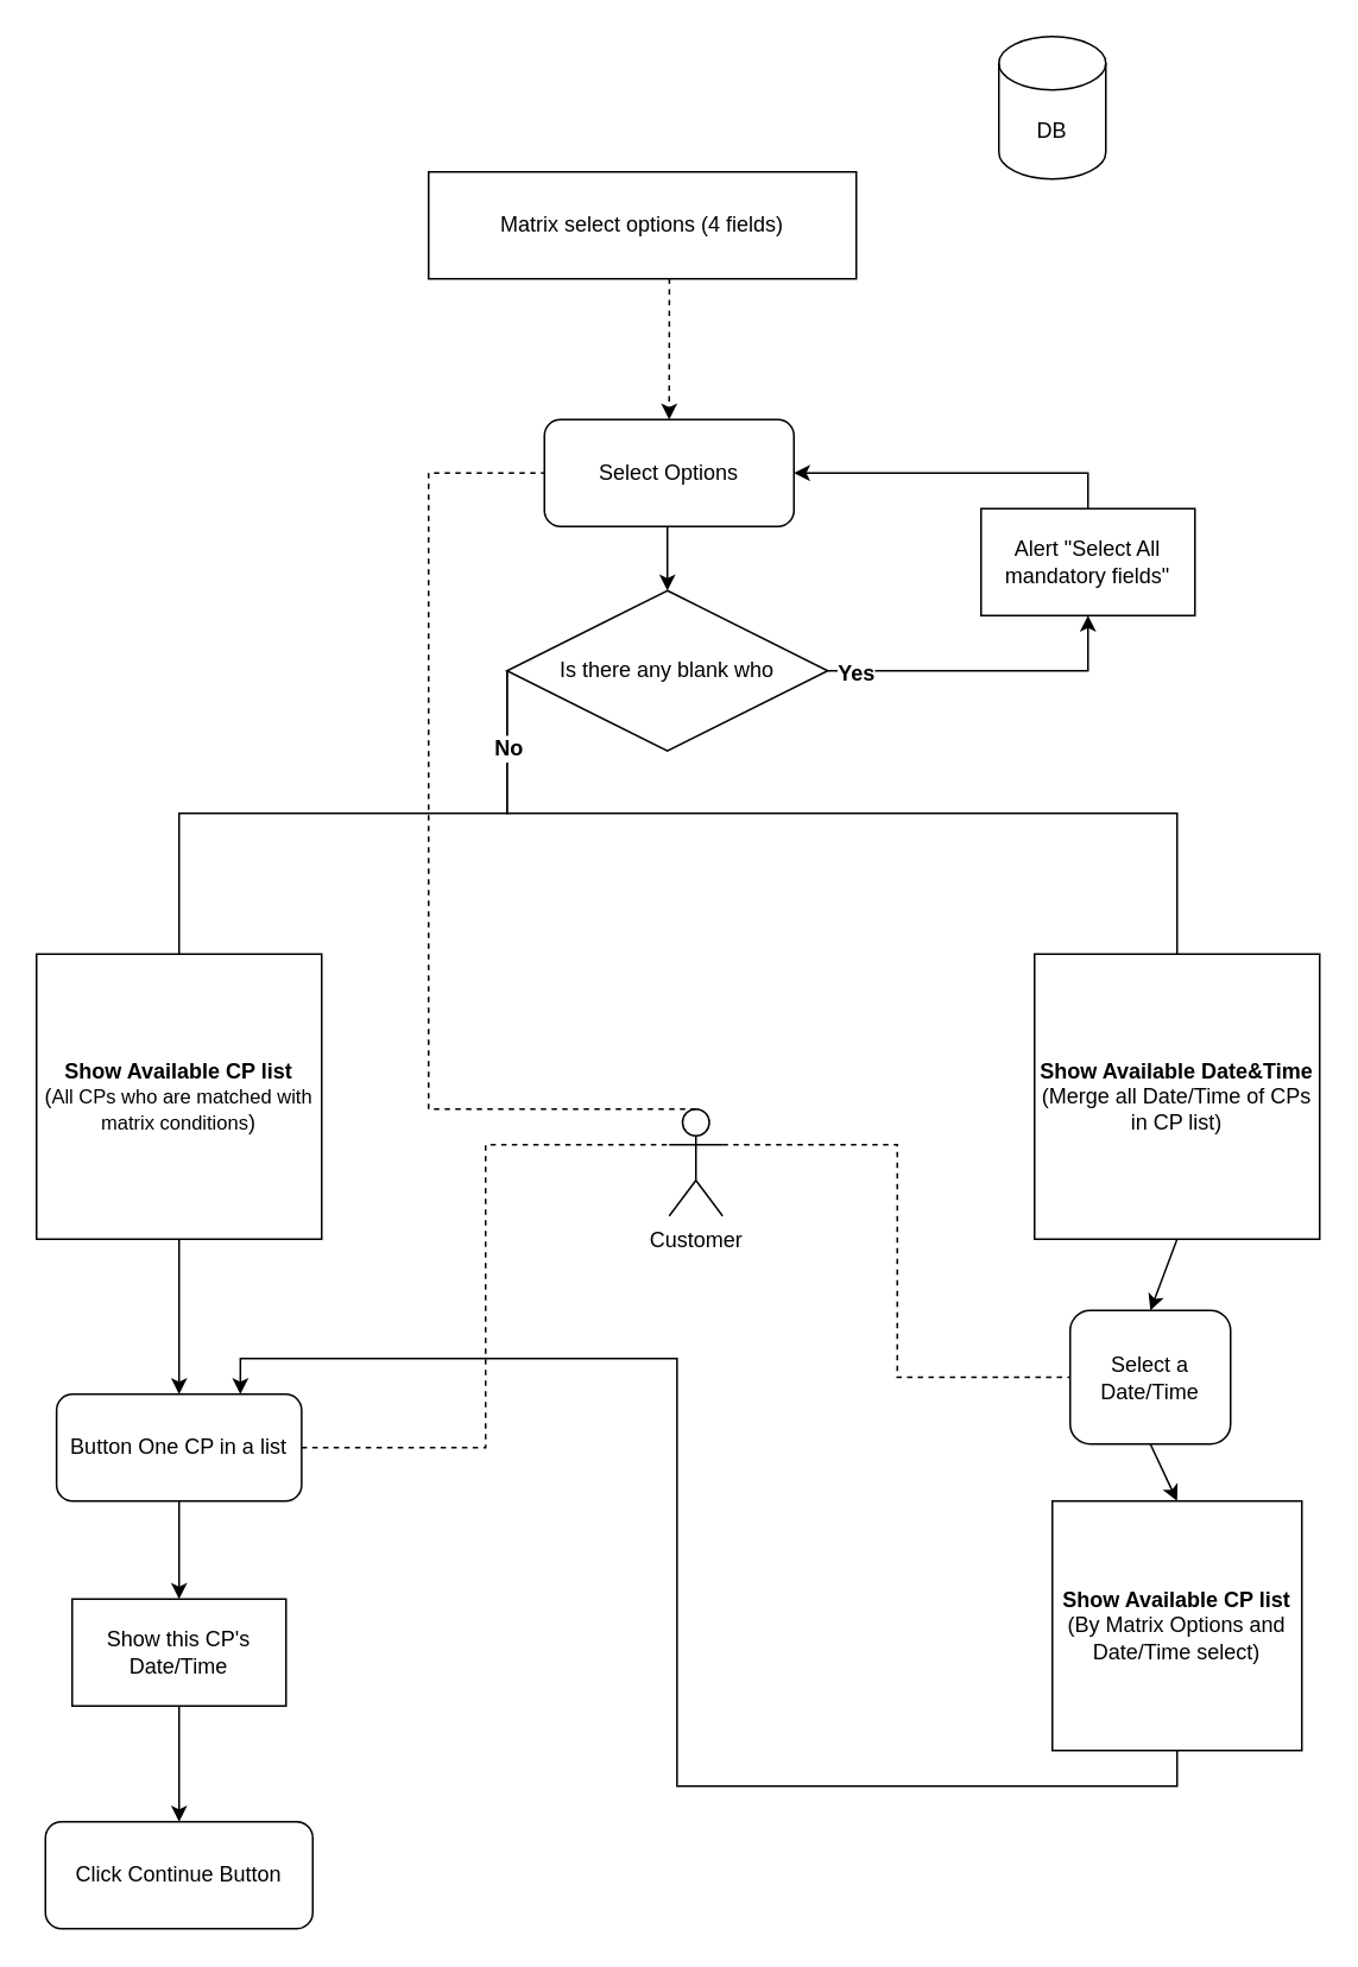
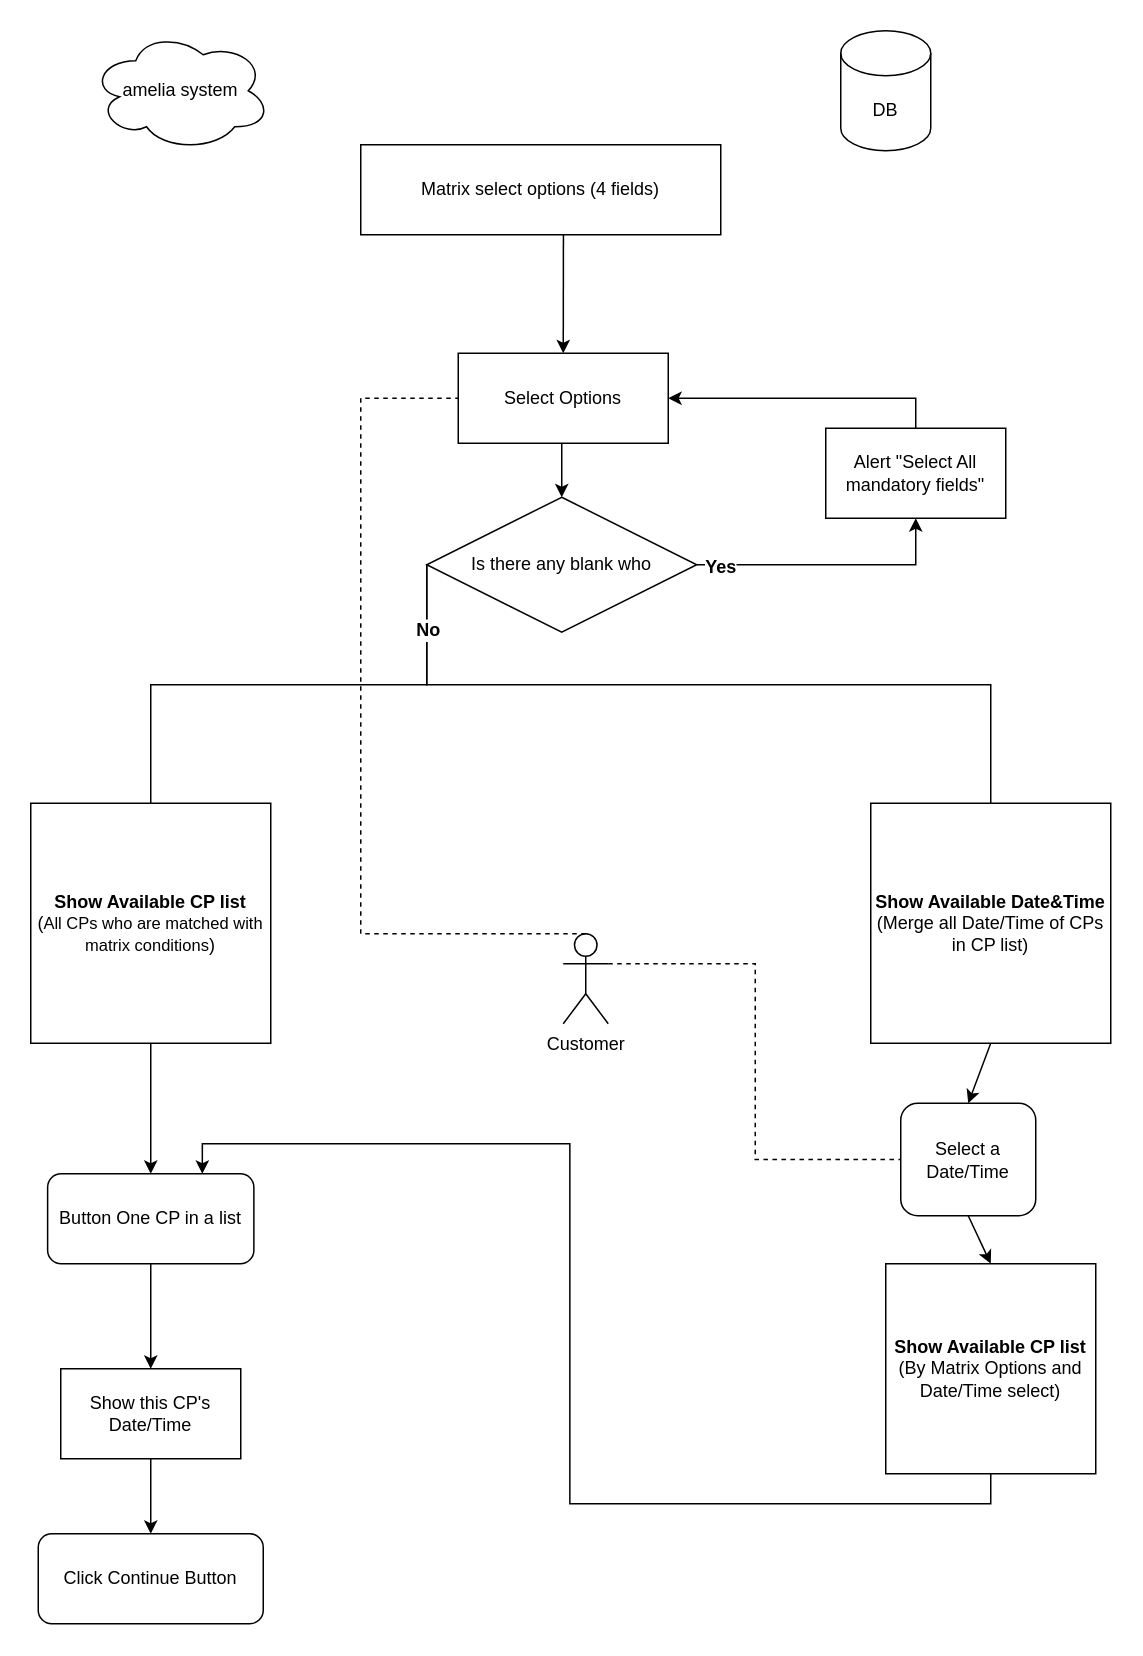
  <mxCell id="0" />
  <mxCell id="1" parent="0" />
  <mxCell id="2" value="Matrix select options (4 fields)" style="rounded=0;whiteSpace=wrap;html=1;" vertex="1" parent="1"><mxGeometry x="240" y="96" width="240" height="60" as="geometry" /></mxCell>
+ <mxCell id="3" value="amelia system" style="ellipse;shape=cloud;whiteSpace=wrap;html=1;" vertex="1" parent="1"><mxGeometry x="60" y="20" width="120" height="80" as="geometry" /></mxCell>
  <mxCell id="4" value="DB" style="shape=cylinder3;whiteSpace=wrap;html=1;boundedLbl=1;backgroundOutline=1;size=15;" vertex="1" parent="1"><mxGeometry x="560" y="20" width="60" height="80" as="geometry" /></mxCell>
  <mxCell id="5" value="&lt;b&gt;Show Available CP list&lt;/b&gt;&lt;br&gt;(&lt;span style=&quot;font-size: 11px ; background-color: rgb(255 , 255 , 255)&quot;&gt;All CPs who are matched with matrix conditions&lt;/span&gt;)" style="whiteSpace=wrap;html=1;aspect=fixed;" vertex="1" parent="1"><mxGeometry x="20" y="535" width="160" height="160" as="geometry" /></mxCell>
  <mxCell id="6" value="&lt;b&gt;Show Available Date&amp;amp;Time&lt;/b&gt;&lt;br&gt;(Merge all Date/Time of CPs in CP list)" style="whiteSpace=wrap;html=1;aspect=fixed;" vertex="1" parent="1"><mxGeometry x="580" y="535" width="160" height="160" as="geometry" /></mxCell>
  <mxCell id="7" value="Customer" style="shape=umlActor;verticalLabelPosition=bottom;verticalAlign=top;html=1;outlineConnect=0;" vertex="1" parent="1"><mxGeometry x="375" y="622" width="30" height="60" as="geometry" /></mxCell>
  <mxCell id="8" value="Button One CP in a list" style="rounded=1;whiteSpace=wrap;html=1;" vertex="1" parent="1"><mxGeometry x="31.25" y="782" width="137.5" height="60" as="geometry" /></mxCell>
  <mxCell id="9" value="Select a Date/Time" style="rounded=1;whiteSpace=wrap;html=1;" vertex="1" parent="1"><mxGeometry x="600" y="735" width="90" height="75" as="geometry" /></mxCell>
  <mxCell id="10" value="" style="endArrow=classic;html=1;rounded=0;elbow=vertical;entryX=0.5;entryY=0;entryDx=0;entryDy=0;exitX=0.5;exitY=1;exitDx=0;exitDy=0;" edge="1" parent="1" source="6" target="9"><mxGeometry width="50" height="50" relative="1" as="geometry"><mxPoint x="450" y="702" as="sourcePoint" /><mxPoint x="500" y="652" as="targetPoint" /></mxGeometry></mxCell>
  <mxCell id="11" value="" style="endArrow=classic;html=1;rounded=0;elbow=vertical;entryX=0.5;entryY=0;entryDx=0;entryDy=0;" edge="1" parent="1" source="5" target="8"><mxGeometry width="50" height="50" relative="1" as="geometry"><mxPoint x="370" y="572" as="sourcePoint" /><mxPoint x="420" y="522" as="targetPoint" /></mxGeometry></mxCell>
- <mxCell id="12" value="" style="endArrow=none;dashed=1;html=1;rounded=0;entryX=0;entryY=0.333;entryDx=0;entryDy=0;entryPerimeter=0;exitX=1;exitY=0.5;exitDx=0;exitDy=0;edgeStyle=elbowEdgeStyle;" edge="1" parent="1" source="8" target="7"><mxGeometry width="50" height="50" relative="1" as="geometry"><mxPoint x="170" y="692" as="sourcePoint" /><mxPoint x="320" y="612" as="targetPoint" /></mxGeometry></mxCell>
  <mxCell id="13" value="" style="endArrow=none;dashed=1;html=1;rounded=0;exitX=1;exitY=0.333;exitDx=0;exitDy=0;exitPerimeter=0;entryX=0;entryY=0.5;entryDx=0;entryDy=0;edgeStyle=elbowEdgeStyle;" edge="1" parent="1" source="7" target="9"><mxGeometry width="50" height="50" relative="1" as="geometry"><mxPoint x="370" y="572" as="sourcePoint" /><mxPoint x="420" y="522" as="targetPoint" /></mxGeometry></mxCell>
  <mxCell id="14" style="edgeStyle=orthogonalEdgeStyle;rounded=0;orthogonalLoop=1;jettySize=auto;html=1;exitX=0.5;exitY=1;exitDx=0;exitDy=0;elbow=vertical;" edge="1" parent="1" source="15" target="20"><mxGeometry relative="1" as="geometry" /></mxCell>
- <mxCell id="15" value="Show this CP's Date/Time" style="rounded=0;whiteSpace=wrap;html=1;" vertex="1" parent="1"><mxGeometry x="40" y="897" width="120" height="60" as="geometry" /></mxCell>
+ <mxCell id="15" value="Show this CP's Date/Time" style="rounded=0;whiteSpace=wrap;html=1;" vertex="1" parent="1"><mxGeometry x="40" y="912" width="120" height="60" as="geometry" /></mxCell>
  <mxCell id="16" style="edgeStyle=orthogonalEdgeStyle;rounded=0;orthogonalLoop=1;jettySize=auto;html=1;exitX=0.5;exitY=1;exitDx=0;exitDy=0;entryX=0.75;entryY=0;entryDx=0;entryDy=0;elbow=vertical;" edge="1" parent="1" source="17" target="8"><mxGeometry relative="1" as="geometry" /></mxCell>
  <mxCell id="17" value="&lt;b&gt;Show Available CP list&lt;/b&gt;&lt;br&gt;(By Matrix Options and Date/Time select)" style="whiteSpace=wrap;html=1;aspect=fixed;" vertex="1" parent="1"><mxGeometry x="590" y="842" width="140" height="140" as="geometry" /></mxCell>
  <mxCell id="18" value="" style="endArrow=classic;html=1;rounded=0;elbow=vertical;exitX=0.5;exitY=1;exitDx=0;exitDy=0;entryX=0.5;entryY=0;entryDx=0;entryDy=0;" edge="1" parent="1" source="8" target="15"><mxGeometry width="50" height="50" relative="1" as="geometry"><mxPoint x="370" y="852" as="sourcePoint" /><mxPoint x="420" y="802" as="targetPoint" /></mxGeometry></mxCell>
  <mxCell id="19" value="" style="endArrow=classic;html=1;rounded=0;elbow=vertical;exitX=0.5;exitY=1;exitDx=0;exitDy=0;entryX=0.5;entryY=0;entryDx=0;entryDy=0;" edge="1" parent="1" source="9" target="17"><mxGeometry width="50" height="50" relative="1" as="geometry"><mxPoint x="370" y="852" as="sourcePoint" /><mxPoint x="660" y="762" as="targetPoint" /></mxGeometry></mxCell>
  <mxCell id="20" value="Click Continue Button" style="rounded=1;whiteSpace=wrap;html=1;" vertex="1" parent="1"><mxGeometry x="25" y="1022" width="150" height="60" as="geometry" /></mxCell>
  <mxCell id="21" style="edgeStyle=orthogonalEdgeStyle;rounded=0;orthogonalLoop=1;jettySize=auto;html=1;exitX=0.5;exitY=1;exitDx=0;exitDy=0;entryX=0.5;entryY=0;entryDx=0;entryDy=0;elbow=vertical;" edge="1" parent="1" source="22" target="25"><mxGeometry relative="1" as="geometry" /></mxCell>
- <mxCell id="22" value="Select Options" style="rounded=1;whiteSpace=wrap;html=1;" vertex="1" parent="1"><mxGeometry x="305" y="235" width="140" height="60" as="geometry" /></mxCell>
+ <mxCell id="22" value="Select Options" style="whiteSpace=wrap;html=1;rounded=0;" vertex="1" parent="1"><mxGeometry x="305" y="235" width="140" height="60" as="geometry" /></mxCell>
  <mxCell id="23" style="edgeStyle=orthogonalEdgeStyle;rounded=0;orthogonalLoop=1;jettySize=auto;html=1;exitX=1;exitY=0.5;exitDx=0;exitDy=0;entryX=0.5;entryY=1;entryDx=0;entryDy=0;elbow=vertical;" edge="1" parent="1" source="25" target="31"><mxGeometry relative="1" as="geometry" /></mxCell>
  <mxCell id="24" value="&lt;b&gt;Yes&lt;/b&gt;" style="edgeLabel;html=1;align=center;verticalAlign=middle;resizable=0;points=[];fontSize=12;" vertex="1" connectable="0" parent="23"><mxGeometry x="-0.825" y="-1" relative="1" as="geometry"><mxPoint as="offset" /></mxGeometry></mxCell>
  <mxCell id="25" value="Is there any blank who" style="rhombus;whiteSpace=wrap;html=1;" vertex="1" parent="1"><mxGeometry x="284" y="331" width="180" height="90" as="geometry" /></mxCell>
  <mxCell id="26" value="" style="endArrow=none;html=1;rounded=0;entryX=0;entryY=0.5;entryDx=0;entryDy=0;exitX=0.5;exitY=0;exitDx=0;exitDy=0;edgeStyle=elbowEdgeStyle;elbow=vertical;" edge="1" parent="1" source="5" target="25"><mxGeometry width="50" height="50" relative="1" as="geometry"><mxPoint x="350" y="745" as="sourcePoint" /><mxPoint x="400" y="695" as="targetPoint" /></mxGeometry></mxCell>
  <mxCell id="27" value="" style="endArrow=none;html=1;rounded=0;elbow=vertical;entryX=0.5;entryY=0;entryDx=0;entryDy=0;exitX=0;exitY=0.5;exitDx=0;exitDy=0;edgeStyle=elbowEdgeStyle;" edge="1" parent="1" source="25" target="6"><mxGeometry width="50" height="50" relative="1" as="geometry"><mxPoint x="350" y="745" as="sourcePoint" /><mxPoint x="400" y="695" as="targetPoint" /></mxGeometry></mxCell>
  <mxCell id="28" value="&lt;b&gt;&lt;font style=&quot;font-size: 12px&quot;&gt;No&lt;/font&gt;&lt;/b&gt;" style="edgeLabel;html=1;align=center;verticalAlign=middle;resizable=0;points=[];" vertex="1" connectable="0" parent="27"><mxGeometry x="-0.839" relative="1" as="geometry"><mxPoint as="offset" /></mxGeometry></mxCell>
- <mxCell id="29" value="" style="endArrow=classic;html=1;rounded=0;entryX=0.5;entryY=0;entryDx=0;entryDy=0;exitX=0.563;exitY=0.997;exitDx=0;exitDy=0;exitPerimeter=0;dashed=1;" edge="1" parent="1" source="2" target="22"><mxGeometry width="50" height="50" relative="1" as="geometry"><mxPoint x="350" y="345" as="sourcePoint" /><mxPoint x="400" y="295" as="targetPoint" /></mxGeometry></mxCell>
+ <mxCell id="29" value="" style="endArrow=classic;html=1;rounded=0;entryX=0.5;entryY=0;entryDx=0;entryDy=0;exitX=0.563;exitY=0.997;exitDx=0;exitDy=0;exitPerimeter=0;" edge="1" parent="1" source="2" target="22"><mxGeometry width="50" height="50" relative="1" as="geometry"><mxPoint x="350" y="345" as="sourcePoint" /><mxPoint x="400" y="295" as="targetPoint" /></mxGeometry></mxCell>
  <mxCell id="30" value="" style="endArrow=none;dashed=1;html=1;rounded=0;exitX=0.5;exitY=0;exitDx=0;exitDy=0;exitPerimeter=0;entryX=0;entryY=0.5;entryDx=0;entryDy=0;edgeStyle=elbowEdgeStyle;" edge="1" parent="1" source="7" target="22"><mxGeometry width="50" height="50" relative="1" as="geometry"><mxPoint x="350" y="445" as="sourcePoint" /><mxPoint x="400" y="395" as="targetPoint" /><Array as="points"><mxPoint x="240" y="445" /></Array></mxGeometry></mxCell>
  <mxCell id="31" value="Alert &quot;Select All mandatory fields&quot;" style="rounded=0;whiteSpace=wrap;html=1;fontSize=12;" vertex="1" parent="1"><mxGeometry x="550" y="285" width="120" height="60" as="geometry" /></mxCell>
  <mxCell id="32" value="" style="endArrow=classic;html=1;rounded=0;fontSize=12;elbow=vertical;entryX=1;entryY=0.5;entryDx=0;entryDy=0;exitX=0.5;exitY=0;exitDx=0;exitDy=0;edgeStyle=orthogonalEdgeStyle;" edge="1" parent="1" source="31" target="22"><mxGeometry width="50" height="50" relative="1" as="geometry"><mxPoint x="350" y="345" as="sourcePoint" /><mxPoint x="400" y="295" as="targetPoint" /></mxGeometry></mxCell>
